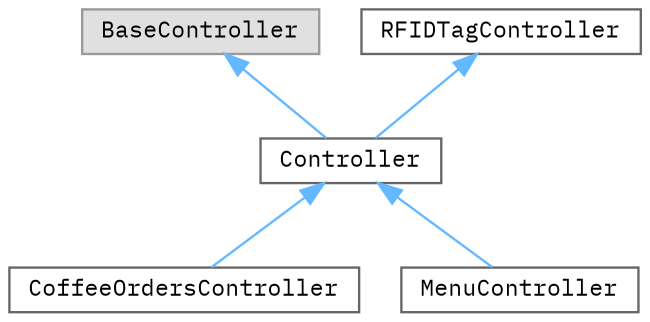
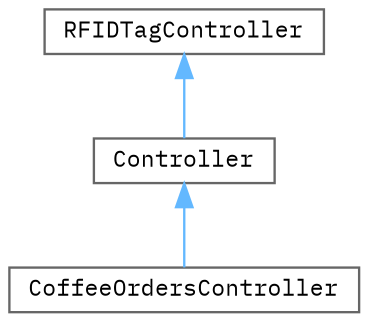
  digraph {
    fontname="IBM Plex Mono"
    rankdir=TB
    node [color=grey40 fillcolor=white fontname="IBM Plex Mono" fontsize=10 shape=box style=filled]
    edge [color=steelblue1 dir=back fontname="IBM Plex Mono" fontsize=10 labelfontname=Helvetica labelfontsize=10 style=solid]
-   n1 [color=grey60 fillcolor="#E0E0E0" height=0.2 label=BaseController width=0.4]
    n2 [height=0.2 label=Controller width=0.4]
    n3 [height=0.2 label=CoffeeOrdersController width=0.4]
-   n4 [height=0.2 label=MenuController width=0.4]
    n5 [height=0.2 label=RFIDTagController width=0.4]
-   n1 -> n2
    n2 -> n3
-   n2 -> n4
    n5 -> n2
  }
